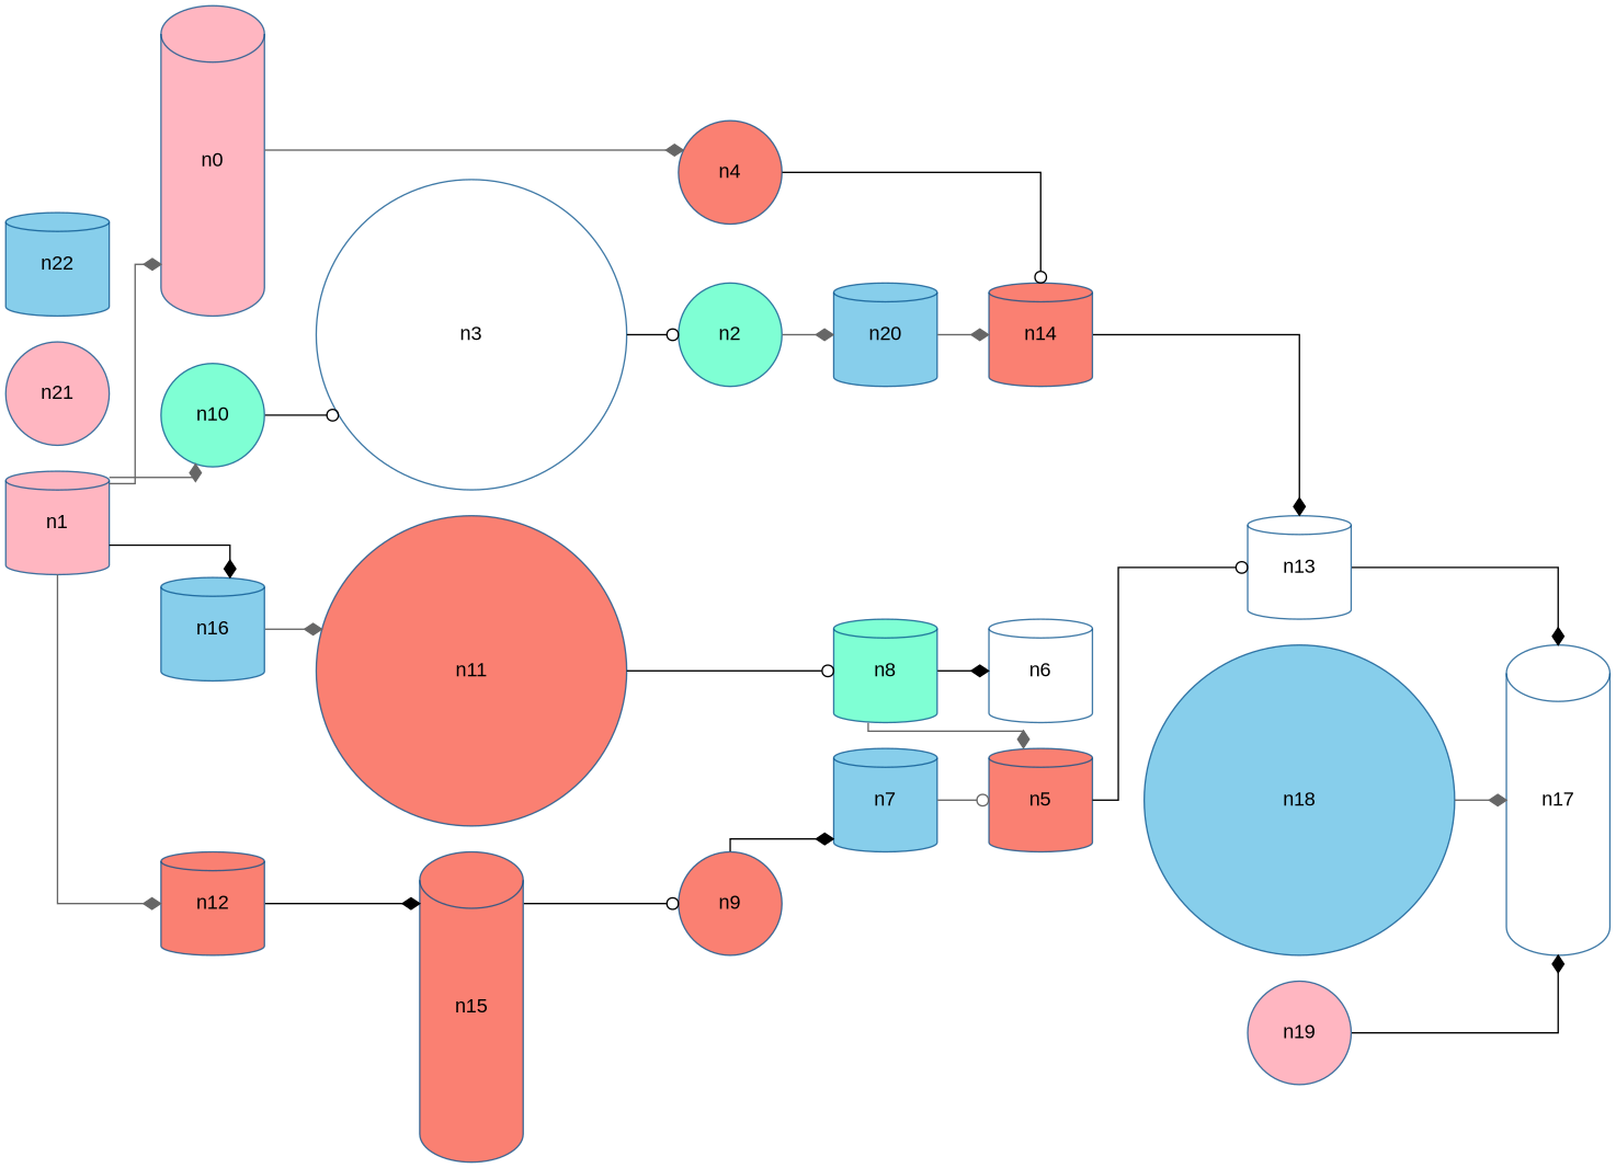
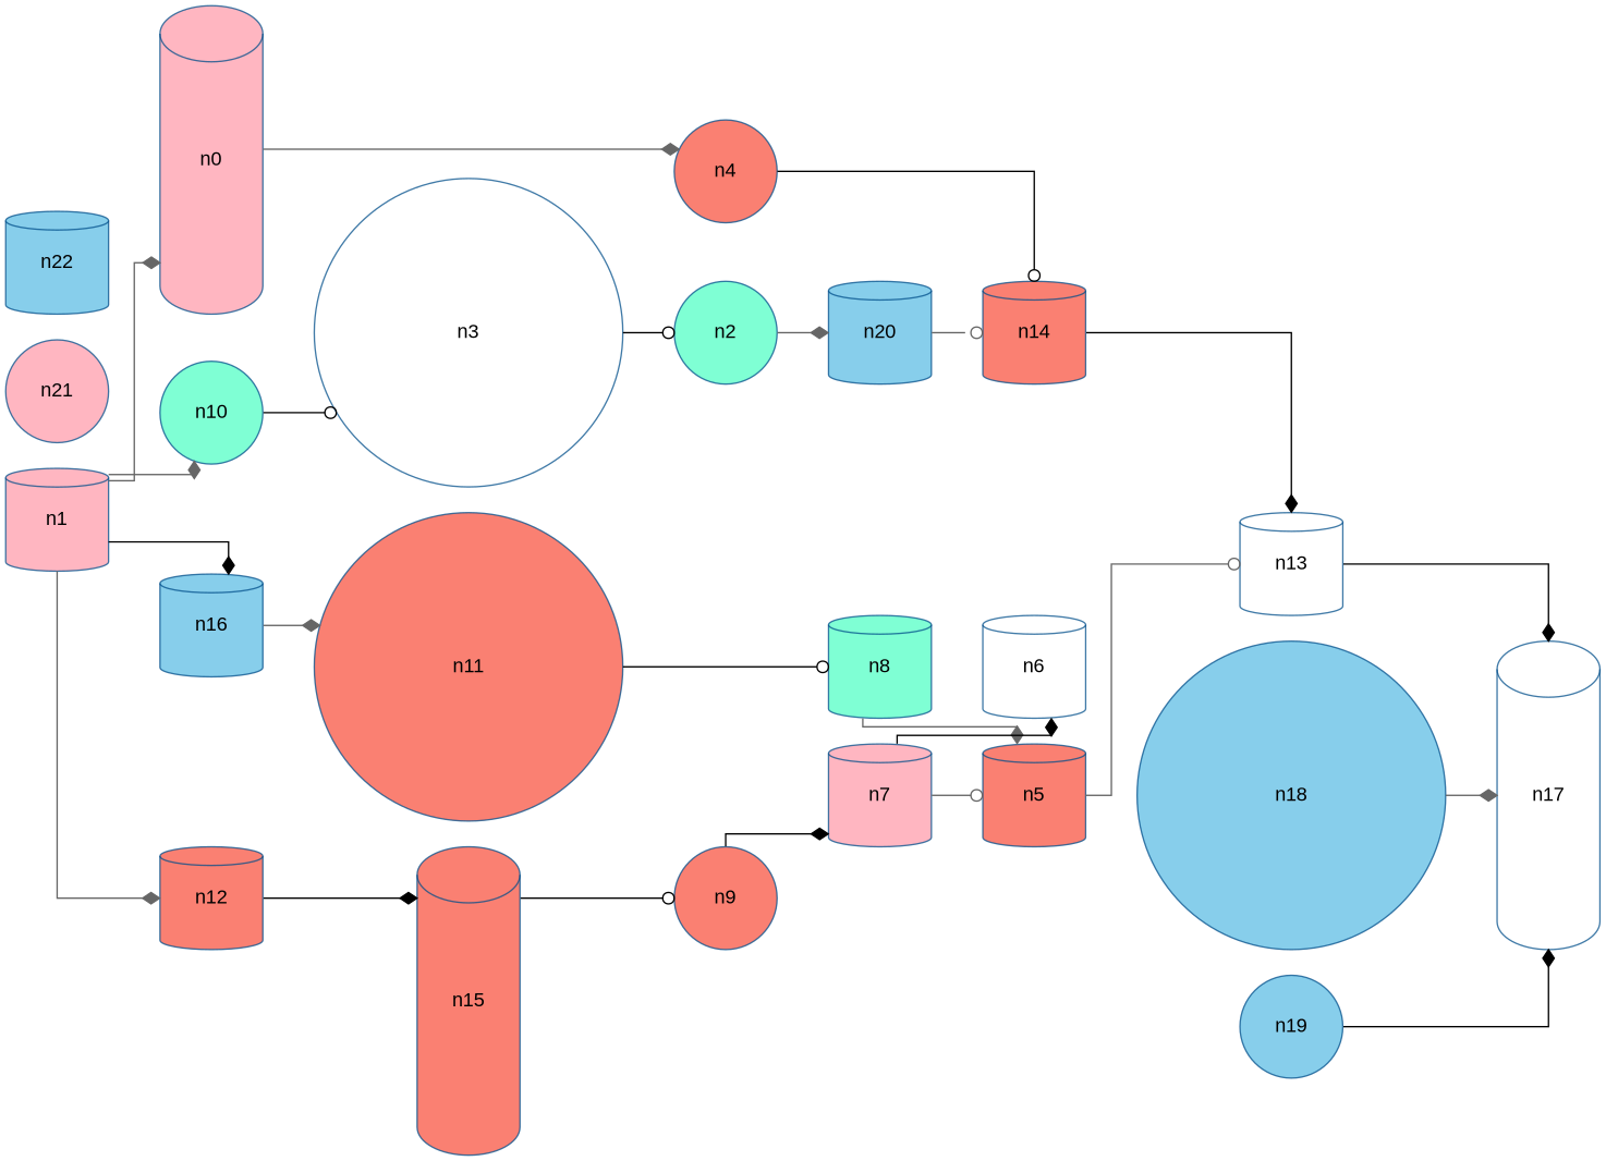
  digraph {
    fontname="Liberation Sans"
    rankdir=LR
    splines=ortho
    node [color="#004E8ABF" fillcolor=salmon fontname="Liberation Sans" shape=cylinder style=filled]
    edge [arrowhead=diamond color=black fontname="Liberation Sans"]
    n1 [fillcolor=lightpink height=1 width=1]
    n0 [fillcolor=lightpink height=3 width=1]
    n16 [fillcolor=skyblue height=1 width=1]
    n10 [fillcolor=aquamarine height=1 shape=circle width=1]
    n12 [height=1 width=1]
    n4 [height=1 shape=circle width=1]
    n11 [height=3 shape=circle width=1]
    n3 [fillcolor=white height=3 shape=circle width=1]
    n15 [height=3 width=1]
    n14 [height=1 width=1]
    n8 [fillcolor=aquamarine height=1 width=1]
    n2 [fillcolor=aquamarine height=1 shape=circle width=1]
    n9 [height=1 shape=circle width=1]
    n6 [fillcolor=white height=1 width=1]
    n5 [height=1 width=1]
    n20 [fillcolor=skyblue height=1 width=1]
-   n7 [fillcolor=skyblue height=1 width=1]
+   n7 [fillcolor=lightpink height=1 width=1]
    n13 [fillcolor=white height=1 width=1]
    n17 [fillcolor=white height=3 width=1]
    n18 [fillcolor=skyblue height=3 shape=circle width=1]
-   n19 [fillcolor=lightpink height=1 shape=circle width=1]
+   n19 [fillcolor=skyblue height=1 shape=circle width=1]
    n21 [fillcolor=lightpink height=1 shape=circle width=1]
    n22 [fillcolor=skyblue height=1 width=1]
    n1 -> n0 [color=gray40]
    n1 -> n16
    n1 -> n10 [color=gray40]
    n1 -> n12 [color=gray40]
    n0 -> n4 [color=gray40]
    n16 -> n11 [color=gray40]
    n10 -> n3 [arrowhead=odot]
    n12 -> n15
    n4 -> n14 [arrowhead=odot]
    n11 -> n8 [arrowhead=odot]
    n3 -> n2 [arrowhead=odot]
    n15 -> n9 [arrowhead=odot]
    n14 -> n13
-   n8 -> n6
+   n7 -> n6
    n8 -> n5 [color=gray40]
    n2 -> n20 [color=gray40]
    n9 -> n7
-   n5 -> n13 [arrowhead=odot]
-   n20 -> n14 [color=gray40]
+   n5 -> n13 [arrowhead=odot color=gray40]
+   n20 -> n14 [arrowhead=odot color=gray40]
    n7 -> n5 [arrowhead=odot color=gray40]
    n13 -> n17
    n18 -> n17 [color=gray40]
    n19 -> n17
  }
